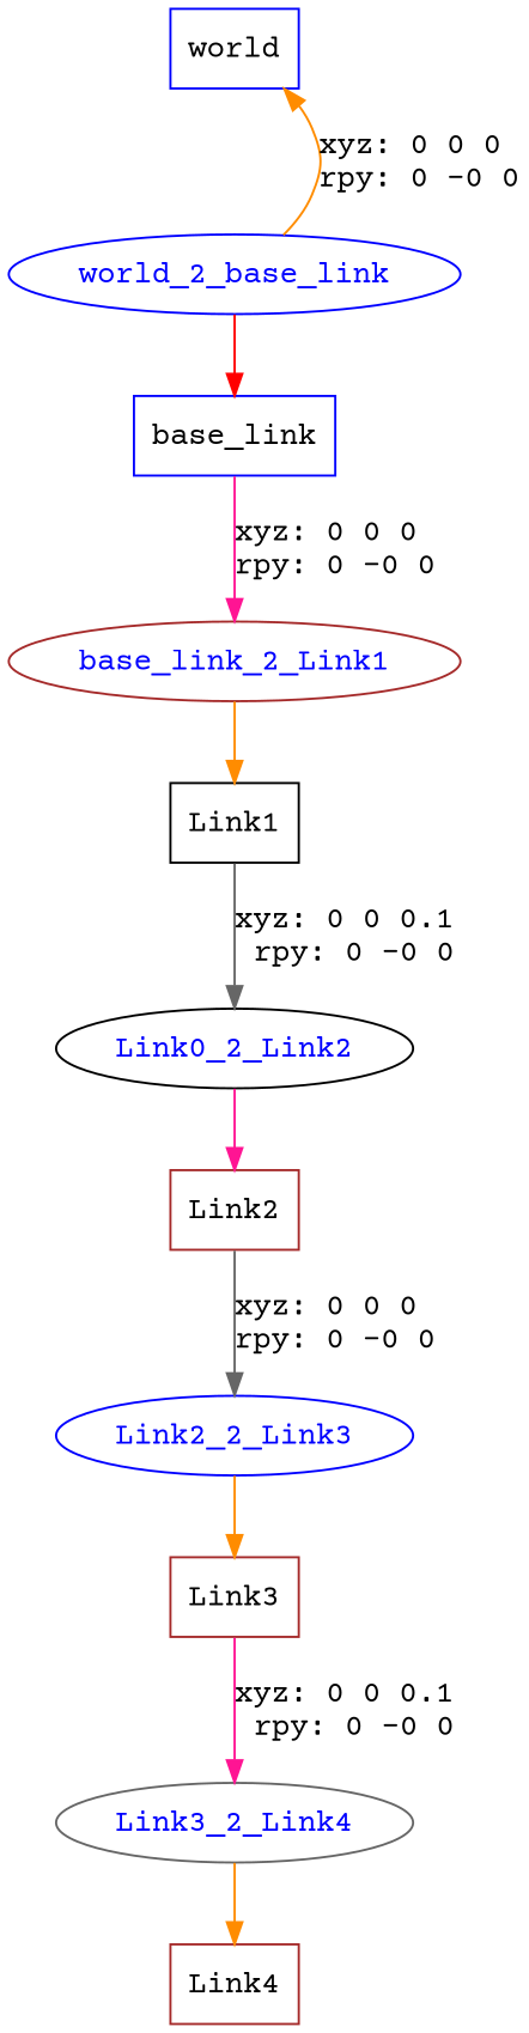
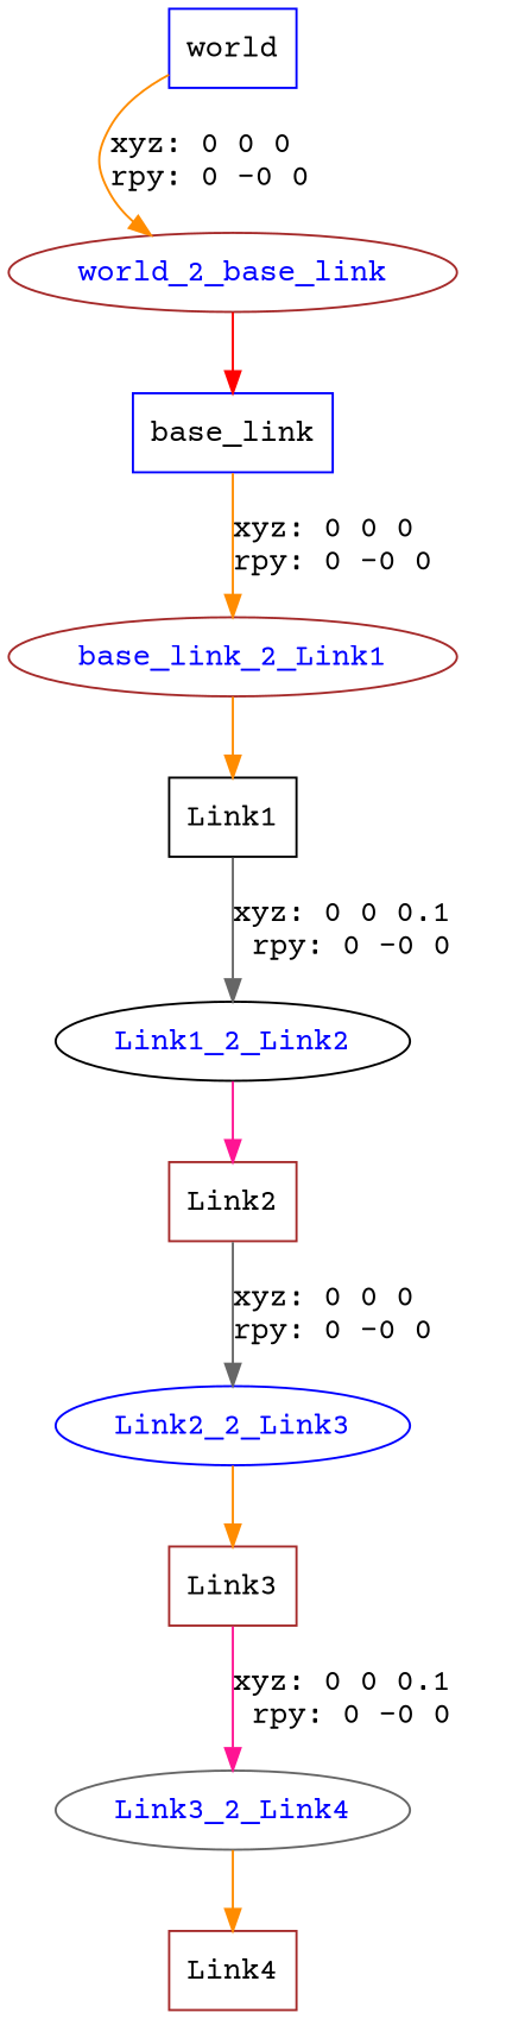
  digraph {
    fontname="Courier Prime"
    node [color=blue fontname="Courier Prime" shape=box]
    edge [color=darkorange fontname="Courier Prime"]
    n1 [label=world]
-   world_2_base_link [fontcolor=blue shape=ellipse]
+   world_2_base_link [color=brown fontcolor=blue shape=ellipse]
    n3 [label=base_link]
    base_link_2_Link1 [color=brown fontcolor=blue shape=ellipse]
    n5 [color=black label=Link1]
-   Link1_2_Link2 [color=black fontcolor=blue shape=ellipse label=Link0_2_Link2]
+   Link1_2_Link2 [color=black fontcolor=blue shape=ellipse]
    n7 [color=brown label=Link2]
    Link2_2_Link3 [fontcolor=blue shape=ellipse]
    n9 [color=brown label=Link3]
    Link3_2_Link4 [color=gray40 fontcolor=blue shape=ellipse]
    n11 [color=brown label=Link4]
-   world_2_base_link -> n1 [label="xyz: 0 0 0 \nrpy: 0 -0 0"]
+   n1 -> world_2_base_link [label="xyz: 0 0 0 \nrpy: 0 -0 0"]
    world_2_base_link -> n3 [color=red]
-   n3 -> base_link_2_Link1 [color=deeppink label="xyz: 0 0 0 \nrpy: 0 -0 0"]
+   n3 -> base_link_2_Link1 [label="xyz: 0 0 0 \nrpy: 0 -0 0"]
    base_link_2_Link1 -> n5
    n5 -> Link1_2_Link2 [color=gray40 label="xyz: 0 0 0.1 \nrpy: 0 -0 0"]
    Link1_2_Link2 -> n7 [color=deeppink]
    n7 -> Link2_2_Link3 [color=gray40 label="xyz: 0 0 0 \nrpy: 0 -0 0"]
    Link2_2_Link3 -> n9
    n9 -> Link3_2_Link4 [color=deeppink label="xyz: 0 0 0.1 \nrpy: 0 -0 0"]
    Link3_2_Link4 -> n11
  }
